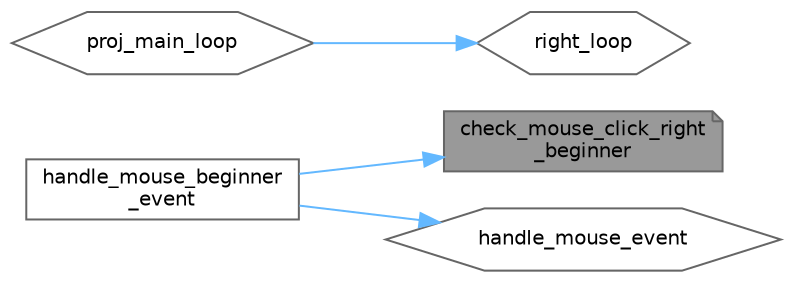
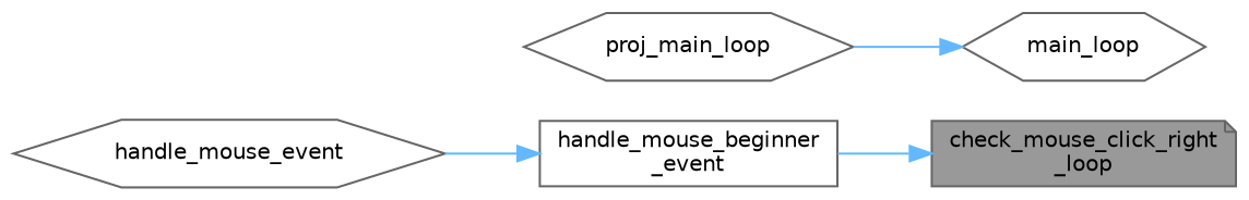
  digraph {
    rankdir=RL
    node [color=grey40 fillcolor=white fontname=Helvetica fontsize=10 shape=hexagon style=filled]
    edge [color=steelblue1 dir=back fontname=Helvetica fontsize=10 labelfontname=Helvetica labelfontsize=10 style=solid]
-   n1 [color=gray40 fillcolor=grey60 fontcolor=black height=0.2 label="check_mouse_click_right\l_beginner" shape=note width=0.4]
+   n1 [color=gray40 fillcolor=grey60 fontcolor=black height=0.2 label="check_mouse_click_right\l_loop" shape=note width=0.4]
    n2 [height=0.2 label="handle_mouse_beginner\l_event" shape=box width=0.4]
    n3 [height=0.2 label=handle_mouse_event width=0.4]
-   n4 [height=0.2 label=right_loop width=0.4]
+   n4 [height=0.2 label=main_loop width=0.4]
    n5 [height=0.2 label=proj_main_loop width=0.4]
    n1 -> n2
-   n3 -> n2
+   n2 -> n3
    n4 -> n5
  }
